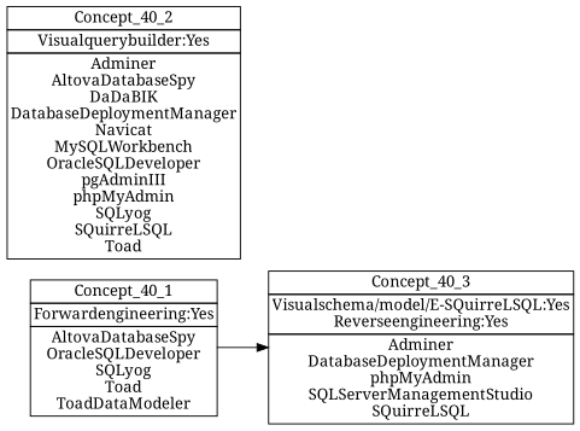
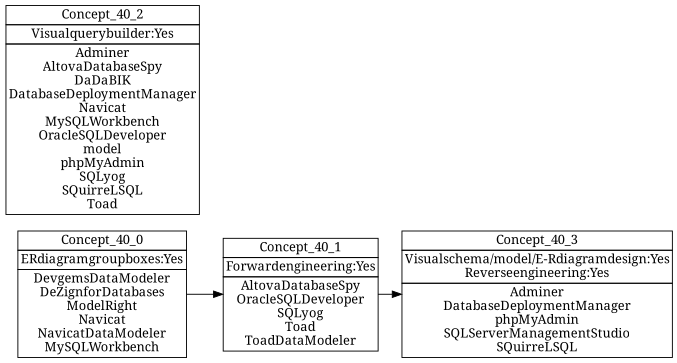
  digraph {
    nodesep=0.2
    rankdir=LR
    ranksep=0.3
    fontname="Noto Serif"
    node [fontname="Noto Serif" margin="0.03,0.03" shape=none]
    edge [headport=p tailport=p style=solid fontname="Noto Serif"]
    n1 [label=<<table border="0" cellborder="1" cellspacing="0" port="p"><tr><td>Concept_40_1</td></tr><tr><td>Forwardengineering:Yes<br/></td></tr><tr><td>AltovaDatabaseSpy<br/>OracleSQLDeveloper<br/>SQLyog<br/>Toad<br/>ToadDataModeler<br/></td></tr></table>>]
-   n2 [label=<<table border="0" cellborder="1" cellspacing="0" port="p"><tr><td>Concept_40_3</td></tr><tr><td>Visualschema/model/E-SQuirreLSQL:Yes<br/>Reverseengineering:Yes<br/></td></tr><tr><td>Adminer<br/>DatabaseDeploymentManager<br/>phpMyAdmin<br/>SQLServerManagementStudio<br/>SQuirreLSQL<br/></td></tr></table>>]
-   n3 [label=<<table border="0" cellborder="1" cellspacing="0" port="p"><tr><td>Concept_40_2</td></tr><tr><td>Visualquerybuilder:Yes<br/></td></tr><tr><td>Adminer<br/>AltovaDatabaseSpy<br/>DaDaBIK<br/>DatabaseDeploymentManager<br/>Navicat<br/>MySQLWorkbench<br/>OracleSQLDeveloper<br/>pgAdminIII<br/>phpMyAdmin<br/>SQLyog<br/>SQuirreLSQL<br/>Toad<br/></td></tr></table>>]
+   n2 [label=<<table border="0" cellborder="1" cellspacing="0" port="p"><tr><td>Concept_40_3</td></tr><tr><td>Visualschema/model/E-Rdiagramdesign:Yes<br/>Reverseengineering:Yes<br/></td></tr><tr><td>Adminer<br/>DatabaseDeploymentManager<br/>phpMyAdmin<br/>SQLServerManagementStudio<br/>SQuirreLSQL<br/></td></tr></table>>]
+   n3 [label=<<table border="0" cellborder="1" cellspacing="0" port="p"><tr><td>Concept_40_2</td></tr><tr><td>Visualquerybuilder:Yes<br/></td></tr><tr><td>Adminer<br/>AltovaDatabaseSpy<br/>DaDaBIK<br/>DatabaseDeploymentManager<br/>Navicat<br/>MySQLWorkbench<br/>OracleSQLDeveloper<br/>model<br/>phpMyAdmin<br/>SQLyog<br/>SQuirreLSQL<br/>Toad<br/></td></tr></table>>]
+   n4 [label=<<table border="0" cellborder="1" cellspacing="0" port="p"><tr><td>Concept_40_0</td></tr><tr><td>ERdiagramgroupboxes:Yes<br/></td></tr><tr><td>DevgemsDataModeler<br/>DeZignforDatabases<br/>ModelRight<br/>Navicat<br/>NavicatDataModeler<br/>MySQLWorkbench<br/></td></tr></table>>]
    n1 -> n2
+   n4 -> n1
  }
